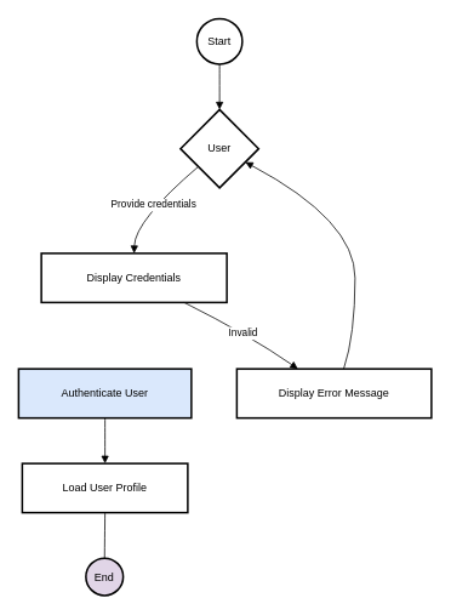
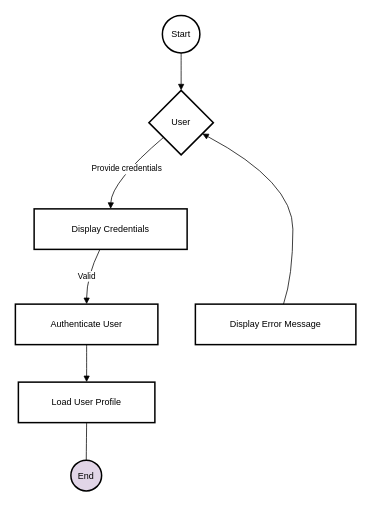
  <mxCell id="0" />
  <mxCell id="1" parent="0" />
  <mxCell id="2" value="Start" style="ellipse;aspect=fixed;strokeWidth=2;whiteSpace=wrap;" vertex="1" parent="1"><mxGeometry x="216" y="20" width="50" height="50" as="geometry" /></mxCell>
  <mxCell id="3" value="User" style="rhombus;strokeWidth=2;whiteSpace=wrap;" vertex="1" parent="1"><mxGeometry x="198" y="120" width="86" height="86" as="geometry" /></mxCell>
  <mxCell id="4" value="Display Credentials" style="whiteSpace=wrap;strokeWidth=2;" vertex="1" parent="1"><mxGeometry x="45" y="278" width="204" height="54" as="geometry" /></mxCell>
- <mxCell id="5" value="Authenticate User" style="whiteSpace=wrap;strokeWidth=2;fillColor=#dae8fc;" vertex="1" parent="1"><mxGeometry x="20" y="405" width="190" height="54" as="geometry" /></mxCell>
+ <mxCell id="5" value="Authenticate User" style="whiteSpace=wrap;strokeWidth=2;" vertex="1" parent="1"><mxGeometry x="20" y="405" width="190" height="54" as="geometry" /></mxCell>
  <mxCell id="6" value="Load User Profile" style="whiteSpace=wrap;strokeWidth=2;" vertex="1" parent="1"><mxGeometry x="24" y="509" width="182" height="54" as="geometry" /></mxCell>
  <mxCell id="7" value="End" style="ellipse;aspect=fixed;strokeWidth=2;whiteSpace=wrap;fillColor=#e1d5e7;" vertex="1" parent="1"><mxGeometry x="94" y="613" width="41" height="41" as="geometry" /></mxCell>
  <mxCell id="8" value="Display Error Message" style="whiteSpace=wrap;strokeWidth=2;" vertex="1" parent="1"><mxGeometry x="260" y="405" width="214" height="54" as="geometry" /></mxCell>
  <mxCell id="9" value="" style="curved=1;startArrow=none;endArrow=block;exitX=0.5;exitY=1;entryX=0.5;entryY=0;" edge="1" parent="1" source="2" target="3"><mxGeometry relative="1" as="geometry"><Array as="points" /></mxGeometry></mxCell>
  <mxCell id="10" value="Provide credentials" style="curved=1;startArrow=none;endArrow=block;exitX=0;exitY=0.92;entryX=0.5;entryY=0;" edge="1" parent="1" source="3" target="4"><mxGeometry relative="1" as="geometry"><Array as="points"><mxPoint x="148" y="242" /></Array></mxGeometry></mxCell>
+ <mxCell id="11" value="Valid" style="curved=1;startArrow=none;endArrow=block;exitX=0.43;exitY=1;entryX=0.5;entryY=-0.01;" edge="1" parent="1" source="4" target="5"><mxGeometry relative="1" as="geometry"><Array as="points"><mxPoint x="115" y="368" /></Array></mxGeometry></mxCell>
  <mxCell id="12" value="" style="curved=1;startArrow=none;endArrow=block;exitX=0.5;exitY=0.99;entryX=0.5;entryY=-0.01;" edge="1" parent="1" source="5" target="6"><mxGeometry relative="1" as="geometry"><Array as="points" /></mxGeometry></mxCell>
  <mxCell id="13" value="" style="curved=1;startArrow=none;endArrow=none;exitX=0.5;exitY=0.99;entryX=0.51;entryY=-0.01;" edge="1" parent="1" source="6" target="7"><mxGeometry relative="1" as="geometry"><Array as="points" /></mxGeometry></mxCell>
- <mxCell id="14" value="Invalid" style="curved=1;startArrow=none;endArrow=block;exitX=0.77;exitY=1;entryX=0.31;entryY=-0.01;" edge="1" parent="1" source="4" target="8"><mxGeometry relative="1" as="geometry"><Array as="points"><mxPoint x="274" y="368" /></Array></mxGeometry></mxCell>
  <mxCell id="15" value="" style="curved=1;startArrow=none;endArrow=block;exitX=0.55;exitY=-0.01;entryX=1;entryY=0.76;" edge="1" parent="1" source="8" target="3"><mxGeometry relative="1" as="geometry"><Array as="points"><mxPoint x="390" y="368" /><mxPoint x="390" y="242" /></Array></mxGeometry></mxCell>
